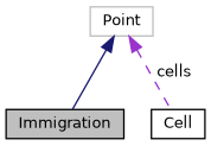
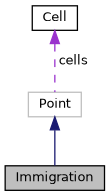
  digraph {
    node [color=black fillcolor=white fontname=Helvetica fontsize=10 shape=record style=filled]
    edge [dir=back fontname=Helvetica fontsize=10 labelfontname=Helvetica labelfontsize=10]
    n1 [fillcolor=grey75 fontcolor=black height=0.2 label=Immigration width=0.4]
    n2 [height=0.2 label=Cell width=0.4]
    n3 [color=grey75 height=0.2 label=Point width=0.4]
    n3 -> n1 [color=midnightblue style=solid]
-   n3 -> n2 [color=darkorchid3 label=" cells" style=dashed]
+   n2 -> n3 [color=darkorchid3 label=" cells" style=dashed]
  }
